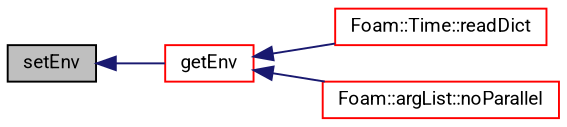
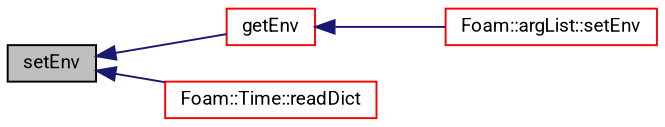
  digraph {
    fontname=Roboto
    rankdir=LR
    node [color=red fontname=Roboto fontsize=10 shape=record]
    edge [color=midnightblue dir=back fontname=Roboto fontsize=10 labelfontname=FreeSans labelfontsize=10 style=solid]
    n1 [color=black fillcolor=grey75 fontcolor=black height=0.2 label=setEnv style=filled width=0.4]
    n2 [height=0.2 label=getEnv width=0.4]
    n3 [height=0.2 label="Foam::Time::readDict" width=0.4]
-   n4 [height=0.2 label="Foam::argList::noParallel" width=0.4]
+   n4 [height=0.2 label="Foam::argList::setEnv" width=0.4]
    n1 -> n2
-   n2 -> n3
+   n1 -> n3
    n2 -> n4
  }
